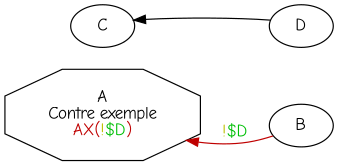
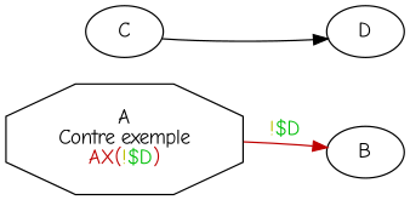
  digraph {
    fontname="Comic Neue"
    rankdir=LR
    node [fontname="Comic Neue"]
    edge [fontname="Comic Neue"]
    n1 [label=<A<BR/>Contre exemple<BR/><FONT COLOR="0.0 1 0.75">AX(<FONT COLOR="0.17 1 0.75">!<FONT COLOR="0.34 1 0.75">$D</FONT></FONT>)</FONT>> shape=octagon]
    n2 [label=<B>]
    n3 [label=<C>]
    n4 [label=<D>]
-   n2 -> n1 [color="0.0 1 0.75" label=<<FONT COLOR="0.17 1 0.75">!<FONT COLOR="0.34 1 0.75">$D</FONT></FONT>>]
-   n4 -> n3
+   n1 -> n2 [color="0.0 1 0.75" label=<<FONT COLOR="0.17 1 0.75">!<FONT COLOR="0.34 1 0.75">$D</FONT></FONT>>]
+   n3 -> n4
  }
